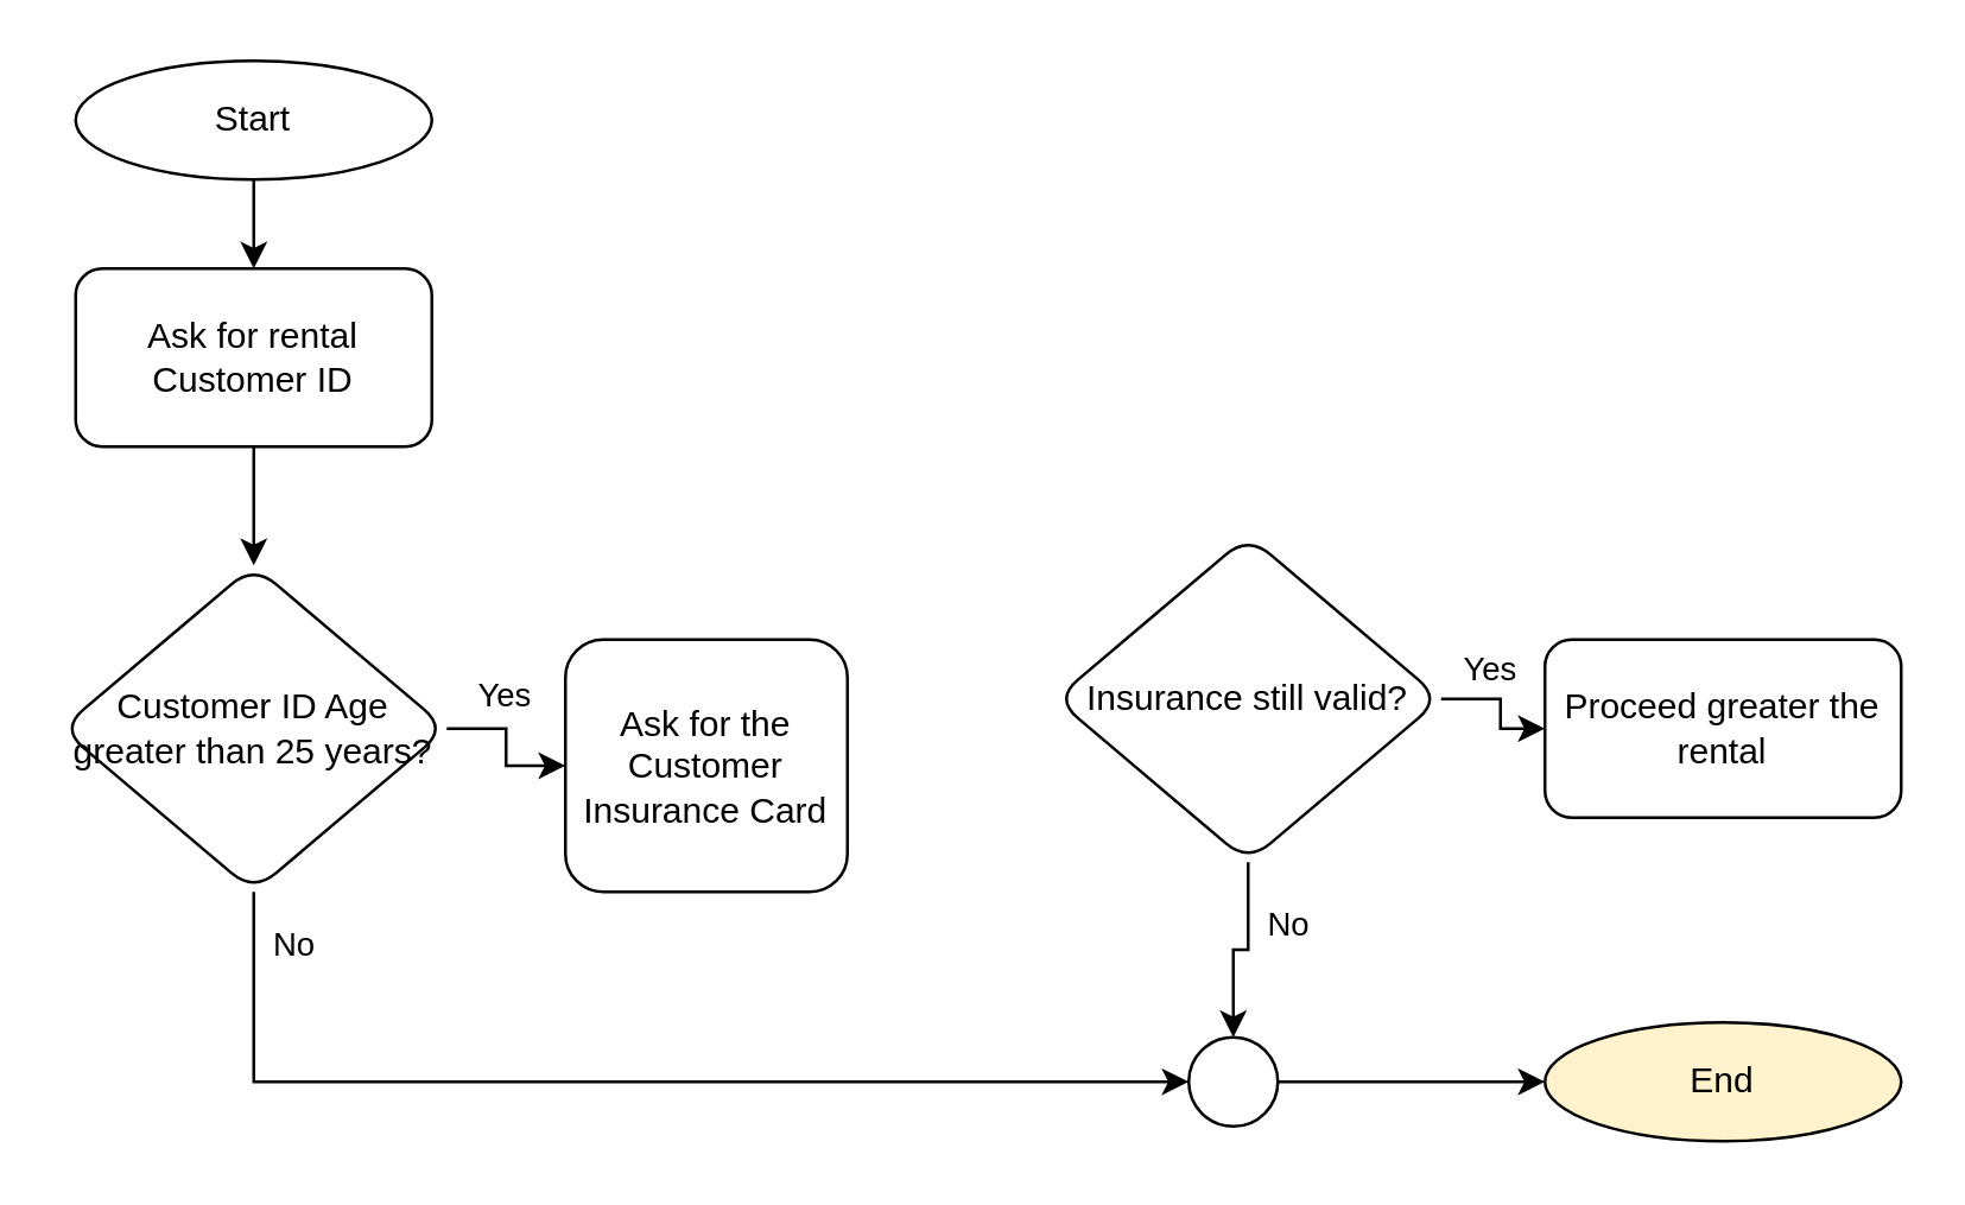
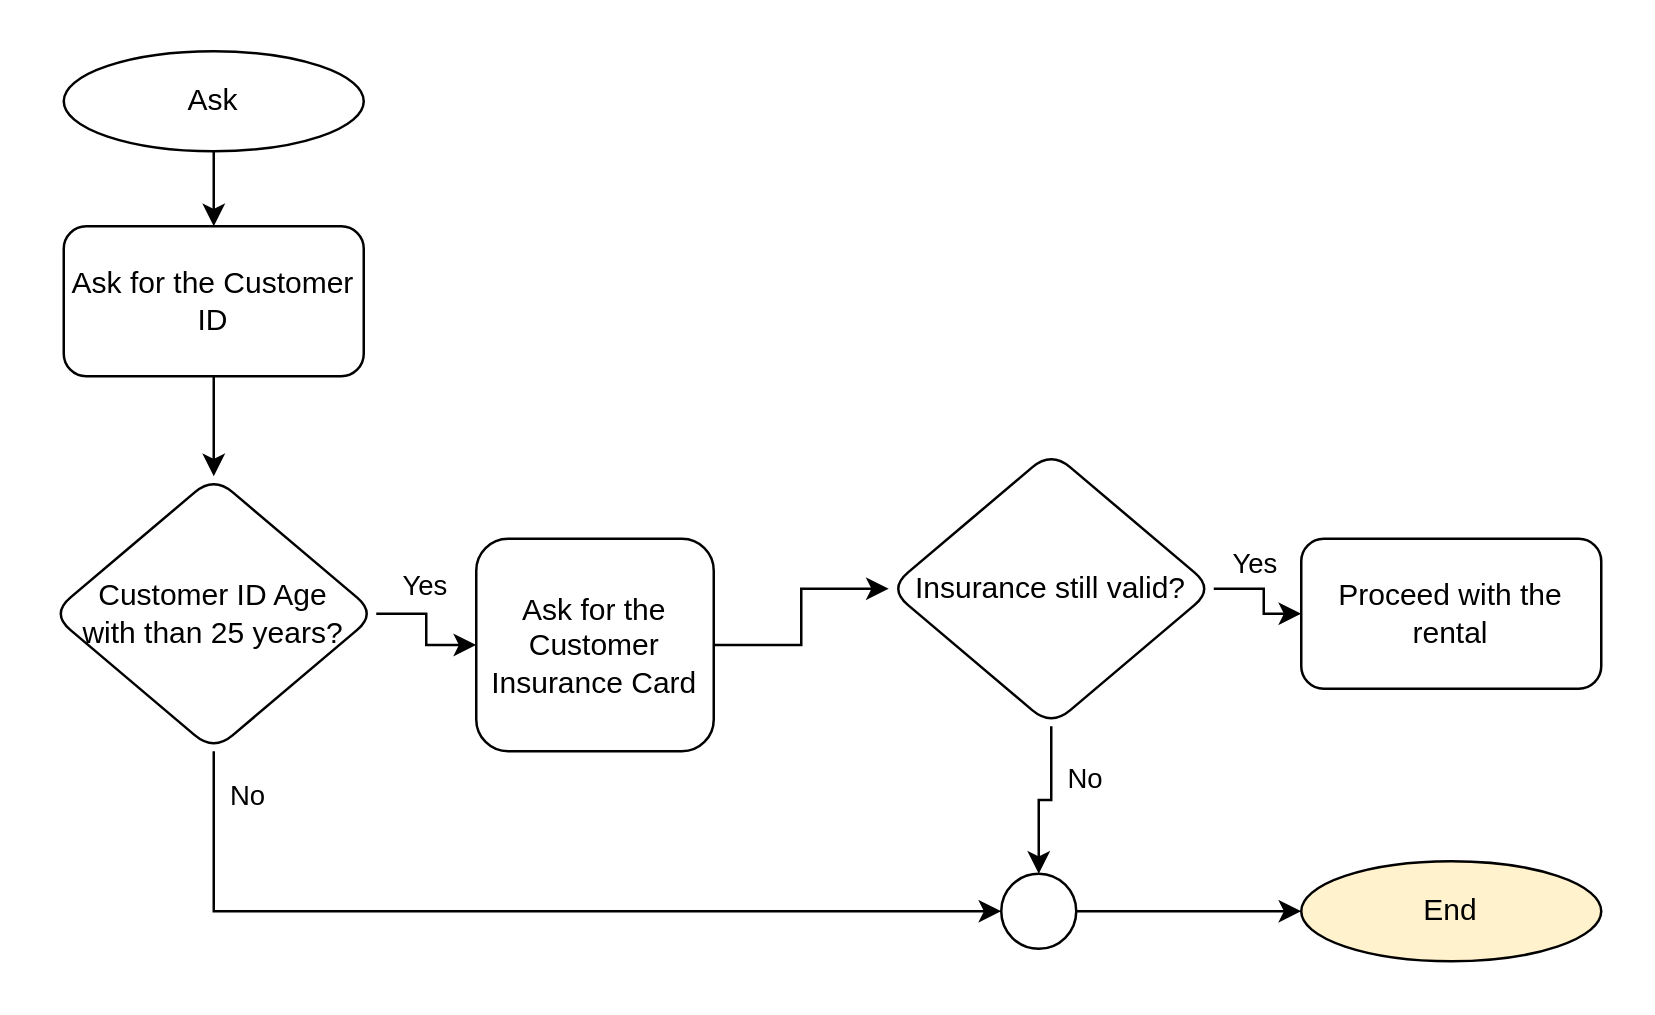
  <mxCell id="0" />
  <mxCell id="1" parent="0" />
  <mxCell id="2" value="" style="edgeStyle=orthogonalEdgeStyle;rounded=0;orthogonalLoop=1;jettySize=auto;html=1;" parent="1" source="3" target="5" edge="1"><mxGeometry relative="1" as="geometry" /></mxCell>
- <mxCell id="3" value="Start" style="ellipse;whiteSpace=wrap;html=1;" parent="1" vertex="1"><mxGeometry x="25" y="20" width="120" height="40" as="geometry" /></mxCell>
+ <mxCell id="3" value="Ask" style="ellipse;whiteSpace=wrap;html=1;" parent="1" vertex="1"><mxGeometry x="25" y="20" width="120" height="40" as="geometry" /></mxCell>
  <mxCell id="4" value="" style="edgeStyle=orthogonalEdgeStyle;rounded=0;orthogonalLoop=1;jettySize=auto;html=1;" parent="1" source="5" target="10" edge="1"><mxGeometry relative="1" as="geometry" /></mxCell>
- <mxCell id="5" value="Ask for rental Customer ID" style="rounded=1;whiteSpace=wrap;html=1;" parent="1" vertex="1"><mxGeometry x="25" y="90" width="120" height="60" as="geometry" /></mxCell>
+ <mxCell id="5" value="Ask for the Customer ID" style="rounded=1;whiteSpace=wrap;html=1;" parent="1" vertex="1"><mxGeometry x="25" y="90" width="120" height="60" as="geometry" /></mxCell>
  <mxCell id="6" value="" style="edgeStyle=orthogonalEdgeStyle;rounded=0;orthogonalLoop=1;jettySize=auto;html=1;" parent="1" source="10" target="12" edge="1"><mxGeometry relative="1" as="geometry" /></mxCell>
  <mxCell id="7" value="Yes" style="edgeLabel;html=1;align=left;verticalAlign=middle;resizable=0;points=[];" parent="6" vertex="1" connectable="0"><mxGeometry x="-0.478" relative="1" as="geometry"><mxPoint x="-5" y="-12" as="offset" /></mxGeometry></mxCell>
  <mxCell id="8" value="" style="edgeStyle=orthogonalEdgeStyle;rounded=0;orthogonalLoop=1;jettySize=auto;html=1;exitX=0.5;exitY=1;exitDx=0;exitDy=0;entryX=0;entryY=0.5;entryDx=0;entryDy=0;" parent="1" source="10" target="21" edge="1"><mxGeometry relative="1" as="geometry" /></mxCell>
  <mxCell id="9" value="No" style="edgeLabel;html=1;align=left;verticalAlign=middle;resizable=0;points=[];" parent="8" vertex="1" connectable="0"><mxGeometry x="-0.778" y="1" relative="1" as="geometry"><mxPoint x="4" y="-25" as="offset" /></mxGeometry></mxCell>
- <mxCell id="10" value="Customer ID Age&lt;div&gt;greater than&amp;nbsp;&lt;span style=&quot;background-color: initial;&quot;&gt;25 years?&lt;/span&gt;&lt;/div&gt;" style="rhombus;whiteSpace=wrap;html=1;rounded=1;" parent="1" vertex="1"><mxGeometry x="20" y="190" width="130" height="110" as="geometry" /></mxCell>
+ <mxCell id="10" value="Customer ID Age&lt;div&gt;with than&amp;nbsp;&lt;span style=&quot;background-color: initial;&quot;&gt;25 years?&lt;/span&gt;&lt;/div&gt;" style="rhombus;whiteSpace=wrap;html=1;rounded=1;" parent="1" vertex="1"><mxGeometry x="20" y="190" width="130" height="110" as="geometry" /></mxCell>
+ <mxCell id="11" value="" style="edgeStyle=orthogonalEdgeStyle;rounded=0;orthogonalLoop=1;jettySize=auto;html=1;" parent="1" source="12" target="17" edge="1"><mxGeometry relative="1" as="geometry" /></mxCell>
  <mxCell id="12" value="Ask for the Customer Insurance Card" style="whiteSpace=wrap;html=1;rounded=1;" parent="1" vertex="1"><mxGeometry x="190" y="215" width="95" height="85" as="geometry" /></mxCell>
  <mxCell id="13" value="" style="edgeStyle=orthogonalEdgeStyle;rounded=0;orthogonalLoop=1;jettySize=auto;html=1;" parent="1" source="17" target="18" edge="1"><mxGeometry relative="1" as="geometry" /></mxCell>
  <mxCell id="14" value="Yes" style="edgeLabel;html=1;align=left;verticalAlign=middle;resizable=0;points=[];" parent="13" vertex="1" connectable="0"><mxGeometry x="-0.3" y="1" relative="1" as="geometry"><mxPoint x="-10" y="-10" as="offset" /></mxGeometry></mxCell>
  <mxCell id="15" value="" style="edgeStyle=orthogonalEdgeStyle;rounded=0;orthogonalLoop=1;jettySize=auto;html=1;" parent="1" source="17" target="21" edge="1"><mxGeometry relative="1" as="geometry" /></mxCell>
  <mxCell id="16" value="No" style="edgeLabel;html=1;align=left;verticalAlign=middle;resizable=0;points=[];" parent="15" vertex="1" connectable="0"><mxGeometry x="-0.225" y="1" relative="1" as="geometry"><mxPoint x="4" y="-5" as="offset" /></mxGeometry></mxCell>
  <mxCell id="17" value="Insurance still valid?" style="rhombus;whiteSpace=wrap;html=1;rounded=1;" parent="1" vertex="1"><mxGeometry x="355" y="180" width="130" height="110" as="geometry" /></mxCell>
- <mxCell id="18" value="Proceed greater the rental" style="whiteSpace=wrap;html=1;rounded=1;" parent="1" vertex="1"><mxGeometry x="520" y="215" width="120" height="60" as="geometry" /></mxCell>
+ <mxCell id="18" value="Proceed with the rental" style="whiteSpace=wrap;html=1;rounded=1;" parent="1" vertex="1"><mxGeometry x="520" y="215" width="120" height="60" as="geometry" /></mxCell>
  <mxCell id="19" value="End" style="ellipse;whiteSpace=wrap;html=1;fillColor=#fff2cc;" parent="1" vertex="1"><mxGeometry x="520" y="344" width="120" height="40" as="geometry" /></mxCell>
  <mxCell id="20" value="" style="edgeStyle=orthogonalEdgeStyle;rounded=0;orthogonalLoop=1;jettySize=auto;html=1;" parent="1" source="21" target="19" edge="1"><mxGeometry relative="1" as="geometry" /></mxCell>
  <mxCell id="21" value="" style="ellipse;whiteSpace=wrap;html=1;aspect=fixed;" parent="1" vertex="1"><mxGeometry x="400" y="349" width="30" height="30" as="geometry" /></mxCell>
